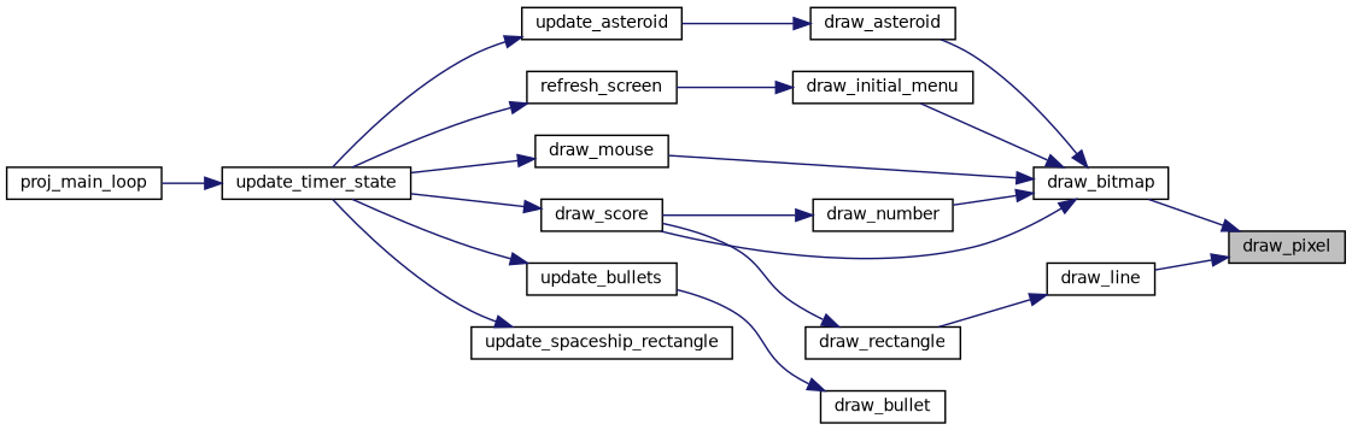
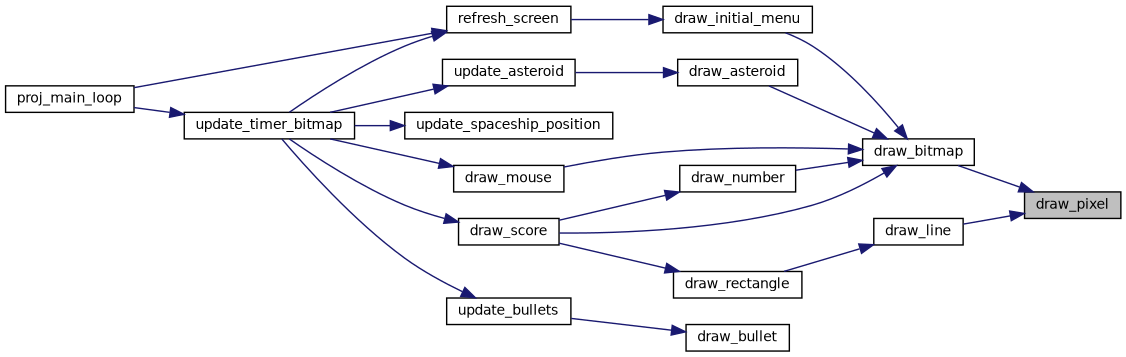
  digraph {
    rankdir=RL
    node [color=black fillcolor=white fontname=Helvetica fontsize=10 shape=record style=filled]
    edge [color=midnightblue dir=back fontname=Helvetica fontsize=10 labelfontname=Helvetica labelfontsize=10 style=solid]
    n1 [fillcolor=grey75 fontcolor=black height=0.2 label=draw_pixel width=0.4]
    n2 [height=0.2 label=draw_bitmap width=0.4]
    n3 [height=0.2 label=draw_line width=0.4]
    n4 [height=0.2 label=draw_asteroid width=0.4]
    n5 [height=0.2 label=draw_initial_menu width=0.4]
    n6 [height=0.2 label=draw_mouse width=0.4]
    n7 [height=0.2 label=draw_number width=0.4]
    n8 [height=0.2 label=draw_score width=0.4]
    n9 [height=0.2 label=draw_rectangle width=0.4]
    n10 [height=0.2 label=update_asteroid width=0.4]
    n11 [height=0.2 label=draw_bullet width=0.4]
    n12 [height=0.2 label=update_bullets width=0.4]
    n13 [height=0.2 label=refresh_screen width=0.4]
-   n14 [height=0.2 label=update_timer_state width=0.4]
+   n14 [height=0.2 label=update_timer_bitmap width=0.4]
    n15 [height=0.2 label=proj_main_loop width=0.4]
-   n16 [height=0.2 label=update_spaceship_rectangle width=0.4]
+   n16 [height=0.2 label=update_spaceship_position width=0.4]
    n1 -> n2
    n1 -> n3
    n2 -> n4
    n2 -> n5
    n2 -> n6
    n2 -> n7
    n2 -> n8
    n3 -> n9
    n4 -> n10
    n5 -> n13
    n6 -> n14
    n7 -> n8
    n8 -> n14
    n9 -> n8
    n10 -> n14
    n11 -> n12
    n12 -> n14
    n13 -> n14
+   n13 -> n15
    n14 -> n15
    n16 -> n14
  }
